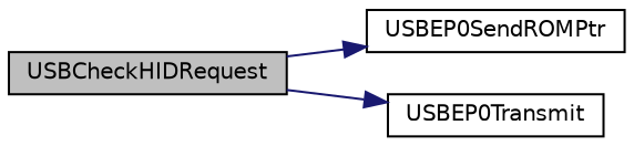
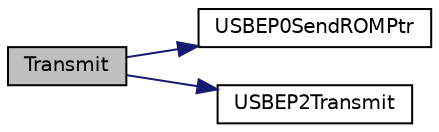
  digraph {
    rankdir=LR
    node [color=black fillcolor=white fontname=Helvetica fontsize=10 shape=record style=filled]
    edge [color=midnightblue fontname=Helvetica fontsize=10 labelfontname=Helvetica labelfontsize=10 style=solid]
-   n1 [fillcolor=grey75 fontcolor=black height=0.2 label=USBCheckHIDRequest width=0.4]
+   n1 [fillcolor=grey75 fontcolor=black height=0.2 label=Transmit width=0.4]
    n2 [height=0.2 label=USBEP0SendROMPtr width=0.4]
-   n3 [height=0.2 label=USBEP0Transmit width=0.4]
+   n3 [height=0.2 label=USBEP2Transmit width=0.4]
    n1 -> n2
    n1 -> n3
  }
